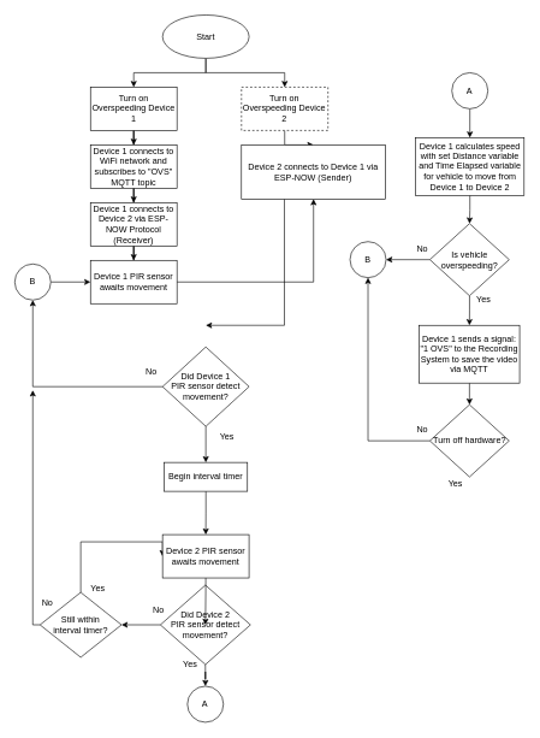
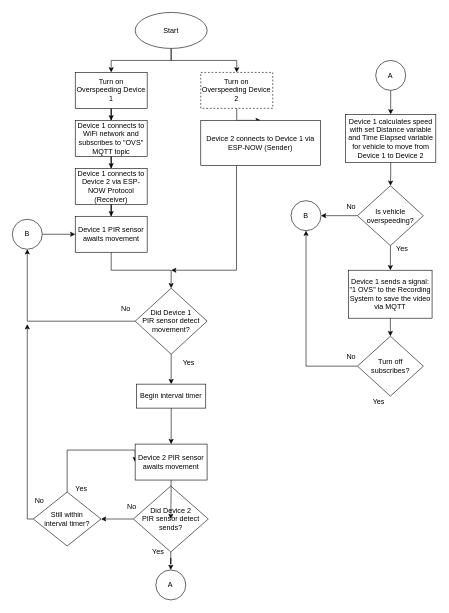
  <mxCell id="0" />
  <mxCell id="1" parent="0" />
  <mxCell id="2" style="edgeStyle=orthogonalEdgeStyle;rounded=0;orthogonalLoop=1;jettySize=auto;html=1;entryX=0.5;entryY=0;entryDx=0;entryDy=0;" edge="1" parent="1" source="4" target="28"><mxGeometry relative="1" as="geometry" /></mxCell>
  <mxCell id="3" style="edgeStyle=orthogonalEdgeStyle;rounded=0;orthogonalLoop=1;jettySize=auto;html=1;" edge="1" parent="1" source="4" target="30"><mxGeometry relative="1" as="geometry" /></mxCell>
  <mxCell id="4" value="Start" style="ellipse;whiteSpace=wrap;html=1;" parent="1" vertex="1"><mxGeometry x="225" y="20" width="120" height="60" as="geometry" /></mxCell>
  <mxCell id="5" style="edgeStyle=orthogonalEdgeStyle;rounded=0;orthogonalLoop=1;jettySize=auto;html=1;entryX=0.5;entryY=0;entryDx=0;entryDy=0;" edge="1" parent="1" source="7" target="11"><mxGeometry relative="1" as="geometry" /></mxCell>
  <mxCell id="6" style="edgeStyle=orthogonalEdgeStyle;rounded=0;orthogonalLoop=1;jettySize=auto;html=1;entryX=0.5;entryY=1;entryDx=0;entryDy=0;" edge="1" parent="1" source="7" target="50"><mxGeometry relative="1" as="geometry" /></mxCell>
  <mxCell id="7" value="Did Device 1 &lt;br&gt;PIR sensor detect movement?" style="rhombus;whiteSpace=wrap;html=1;" parent="1" vertex="1"><mxGeometry x="225" y="480" width="120" height="110" as="geometry" /></mxCell>
  <mxCell id="8" value="No" style="text;html=1;align=center;verticalAlign=middle;resizable=0;points=[];autosize=1;strokeColor=none;fillColor=none;" parent="1" vertex="1"><mxGeometry x="189.44" y="500" width="40" height="30" as="geometry" /></mxCell>
  <mxCell id="9" value="Yes" style="text;html=1;align=center;verticalAlign=middle;resizable=0;points=[];autosize=1;strokeColor=none;fillColor=none;" parent="1" vertex="1"><mxGeometry x="294.44" y="590" width="40" height="30" as="geometry" /></mxCell>
  <mxCell id="10" style="edgeStyle=orthogonalEdgeStyle;rounded=0;orthogonalLoop=1;jettySize=auto;html=1;entryX=0.5;entryY=0;entryDx=0;entryDy=0;" edge="1" parent="1" source="11" target="40"><mxGeometry relative="1" as="geometry" /></mxCell>
  <mxCell id="11" value="Begin interval timer" style="rounded=0;whiteSpace=wrap;html=1;" parent="1" vertex="1"><mxGeometry x="227.25" y="640" width="115.5" height="40" as="geometry" /></mxCell>
  <mxCell id="12" value="" style="edgeStyle=orthogonalEdgeStyle;rounded=0;orthogonalLoop=1;jettySize=auto;html=1;entryX=0.5;entryY=0;entryDx=0;entryDy=0;" parent="1" source="14" target="51" edge="1"><mxGeometry relative="1" as="geometry"><mxPoint x="285" y="950" as="targetPoint" /><Array as="points" /></mxGeometry></mxCell>
  <mxCell id="13" value="" style="edgeStyle=orthogonalEdgeStyle;rounded=0;orthogonalLoop=1;jettySize=auto;html=1;" parent="1" source="14" target="20" edge="1"><mxGeometry relative="1" as="geometry" /></mxCell>
- <mxCell id="14" value="Did Device 2&lt;br style=&quot;border-color: var(--border-color);&quot;&gt;PIR sensor detect movement?" style="rhombus;whiteSpace=wrap;html=1;rounded=0;" parent="1" vertex="1"><mxGeometry x="221.94" y="810" width="125" height="110" as="geometry" /></mxCell>
+ <mxCell id="14" value="Did Device 2&lt;br style=&quot;border-color: var(--border-color);&quot;&gt;PIR sensor detect sends?" style="rhombus;whiteSpace=wrap;html=1;rounded=0;" parent="1" vertex="1"><mxGeometry x="221.94" y="810" width="125" height="110" as="geometry" /></mxCell>
  <mxCell id="15" style="edgeStyle=orthogonalEdgeStyle;rounded=0;orthogonalLoop=1;jettySize=auto;html=1;" edge="1" parent="1" source="16" target="43"><mxGeometry relative="1" as="geometry" /></mxCell>
  <mxCell id="16" value="Device 1 calculates speed with set Distance variable and Time Elapsed variable for vehicle to move from Device 1 to Device 2" style="whiteSpace=wrap;html=1;rounded=0;" parent="1" vertex="1"><mxGeometry x="576" y="190" width="150.5" height="80" as="geometry" /></mxCell>
  <mxCell id="17" value="Yes" style="text;html=1;align=center;verticalAlign=middle;resizable=0;points=[];autosize=1;strokeColor=none;fillColor=none;" parent="1" vertex="1"><mxGeometry x="243.44" y="905" width="40" height="30" as="geometry" /></mxCell>
  <mxCell id="18" style="edgeStyle=orthogonalEdgeStyle;rounded=0;orthogonalLoop=1;jettySize=auto;html=1;exitX=0.5;exitY=0;exitDx=0;exitDy=0;entryX=0;entryY=0.5;entryDx=0;entryDy=0;" edge="1" parent="1" source="20" target="40"><mxGeometry relative="1" as="geometry"><mxPoint x="55" y="540" as="targetPoint" /><Array as="points"><mxPoint x="111" y="750" /></Array></mxGeometry></mxCell>
  <mxCell id="19" style="edgeStyle=orthogonalEdgeStyle;rounded=0;orthogonalLoop=1;jettySize=auto;html=1;" edge="1" parent="1" source="20"><mxGeometry relative="1" as="geometry"><mxPoint x="45" y="540" as="targetPoint" /><Array as="points"><mxPoint x="45" y="865" /></Array></mxGeometry></mxCell>
  <mxCell id="20" value="Still within &lt;br&gt;interval timer?" style="rhombus;whiteSpace=wrap;html=1;rounded=0;" parent="1" vertex="1"><mxGeometry x="55" y="820" width="113" height="90" as="geometry" /></mxCell>
  <mxCell id="21" value="No" style="text;html=1;align=center;verticalAlign=middle;resizable=0;points=[];autosize=1;strokeColor=none;fillColor=none;" parent="1" vertex="1"><mxGeometry x="45" y="820" width="40" height="30" as="geometry" /></mxCell>
  <mxCell id="22" value="No" style="text;html=1;align=center;verticalAlign=middle;resizable=0;points=[];autosize=1;strokeColor=none;fillColor=none;" parent="1" vertex="1"><mxGeometry x="198.69" y="830" width="40" height="30" as="geometry" /></mxCell>
  <mxCell id="23" style="edgeStyle=orthogonalEdgeStyle;rounded=0;orthogonalLoop=1;jettySize=auto;html=1;entryX=0.5;entryY=1;entryDx=0;entryDy=0;" edge="1" parent="1" source="24" target="52"><mxGeometry relative="1" as="geometry" /></mxCell>
- <mxCell id="24" value="Turn off hardware?" style="rhombus;whiteSpace=wrap;html=1;rounded=0;" parent="1" vertex="1"><mxGeometry x="595.75" y="560" width="110" height="100" as="geometry" /></mxCell>
+ <mxCell id="24" value="Turn off subscribes?" style="rhombus;whiteSpace=wrap;html=1;rounded=0;" parent="1" vertex="1"><mxGeometry x="595.75" y="560" width="110" height="100" as="geometry" /></mxCell>
  <mxCell id="25" value="No" style="text;html=1;align=center;verticalAlign=middle;resizable=0;points=[];autosize=1;strokeColor=none;fillColor=none;" parent="1" vertex="1"><mxGeometry x="565" y="580" width="40" height="30" as="geometry" /></mxCell>
  <mxCell id="26" value="Yes" style="text;html=1;align=center;verticalAlign=middle;resizable=0;points=[];autosize=1;strokeColor=none;fillColor=none;" parent="1" vertex="1"><mxGeometry x="610.75" y="655" width="40" height="30" as="geometry" /></mxCell>
  <mxCell id="27" style="edgeStyle=orthogonalEdgeStyle;rounded=0;orthogonalLoop=1;jettySize=auto;html=1;entryX=0.5;entryY=0;entryDx=0;entryDy=0;" edge="1" parent="1" source="28" target="32"><mxGeometry relative="1" as="geometry" /></mxCell>
  <mxCell id="28" value="Turn on Overspeeding Device 1" style="whiteSpace=wrap;html=1;" vertex="1" parent="1"><mxGeometry x="125" y="120" width="120" height="60" as="geometry" /></mxCell>
  <mxCell id="29" style="edgeStyle=orthogonalEdgeStyle;rounded=0;orthogonalLoop=1;jettySize=auto;html=1;entryX=0.5;entryY=0;entryDx=0;entryDy=0;" edge="1" parent="1" source="30" target="38"><mxGeometry relative="1" as="geometry" /></mxCell>
  <mxCell id="30" value="Turn on Overspeeding Device 2" style="whiteSpace=wrap;html=1;dashed=1;" vertex="1" parent="1"><mxGeometry x="334.44" y="120" width="120" height="60" as="geometry" /></mxCell>
  <mxCell id="31" style="edgeStyle=orthogonalEdgeStyle;rounded=0;orthogonalLoop=1;jettySize=auto;html=1;" edge="1" parent="1" source="32" target="34"><mxGeometry relative="1" as="geometry" /></mxCell>
  <mxCell id="32" value="Device 1 connects to WiFi network and subscribes to &quot;OVS&quot; MQTT topic" style="whiteSpace=wrap;html=1;" vertex="1" parent="1"><mxGeometry x="125" y="200" width="120" height="60" as="geometry" /></mxCell>
  <mxCell id="33" style="edgeStyle=orthogonalEdgeStyle;rounded=0;orthogonalLoop=1;jettySize=auto;html=1;entryX=0.5;entryY=0;entryDx=0;entryDy=0;" edge="1" parent="1" source="34" target="36"><mxGeometry relative="1" as="geometry" /></mxCell>
  <mxCell id="34" value="Device 1 connects to Device 2 via ESP-NOW Protocol (Receiver)" style="whiteSpace=wrap;html=1;" vertex="1" parent="1"><mxGeometry x="125" y="280" width="120" height="60" as="geometry" /></mxCell>
- <mxCell id="35" style="edgeStyle=orthogonalEdgeStyle;rounded=0;orthogonalLoop=1;jettySize=auto;html=1;" edge="1" parent="1" source="36" target="38"><mxGeometry relative="1" as="geometry" /></mxCell>
+ <mxCell id="35" style="edgeStyle=orthogonalEdgeStyle;rounded=0;orthogonalLoop=1;jettySize=auto;html=1;entryX=0.5;entryY=0;entryDx=0;entryDy=0;" edge="1" parent="1" source="36" target="7"><mxGeometry relative="1" as="geometry" /></mxCell>
  <mxCell id="36" value="Device 1 PIR sensor awaits movement" style="whiteSpace=wrap;html=1;" vertex="1" parent="1"><mxGeometry x="125" y="360" width="120" height="60" as="geometry" /></mxCell>
  <mxCell id="37" style="edgeStyle=orthogonalEdgeStyle;rounded=0;orthogonalLoop=1;jettySize=auto;html=1;" edge="1" parent="1" source="38"><mxGeometry relative="1" as="geometry"><mxPoint x="285" y="450" as="targetPoint" /><Array as="points"><mxPoint x="394" y="450" /></Array></mxGeometry></mxCell>
  <mxCell id="38" value="Device 2 connects to Device 1 via ESP-NOW (Sender)" style="whiteSpace=wrap;html=1;" vertex="1" parent="1"><mxGeometry x="334.44" y="200" width="200" height="75" as="geometry" /></mxCell>
  <mxCell id="39" style="edgeStyle=orthogonalEdgeStyle;rounded=0;orthogonalLoop=1;jettySize=auto;html=1;" edge="1" parent="1" source="40" target="14"><mxGeometry relative="1" as="geometry" /></mxCell>
  <mxCell id="40" value="Device 2 PIR sensor awaits movement" style="whiteSpace=wrap;html=1;" vertex="1" parent="1"><mxGeometry x="224.94" y="740" width="120" height="60" as="geometry" /></mxCell>
  <mxCell id="41" style="edgeStyle=orthogonalEdgeStyle;rounded=0;orthogonalLoop=1;jettySize=auto;html=1;entryX=0.5;entryY=0;entryDx=0;entryDy=0;" edge="1" parent="1" source="43" target="45"><mxGeometry relative="1" as="geometry" /></mxCell>
  <mxCell id="42" style="edgeStyle=orthogonalEdgeStyle;rounded=0;orthogonalLoop=1;jettySize=auto;html=1;entryX=1;entryY=0.5;entryDx=0;entryDy=0;" edge="1" parent="1" source="43" target="52"><mxGeometry relative="1" as="geometry" /></mxCell>
  <mxCell id="43" value="Is vehicle overspeeding?" style="rhombus;whiteSpace=wrap;html=1;" vertex="1" parent="1"><mxGeometry x="595.75" y="309" width="110" height="100" as="geometry" /></mxCell>
  <mxCell id="44" style="edgeStyle=orthogonalEdgeStyle;rounded=0;orthogonalLoop=1;jettySize=auto;html=1;entryX=0.5;entryY=0;entryDx=0;entryDy=0;" edge="1" parent="1" source="45" target="24"><mxGeometry relative="1" as="geometry" /></mxCell>
  <mxCell id="45" value="Device 1 sends a signal: &quot;1 OVS&quot; to the Recording System to save the video via MQTT" style="whiteSpace=wrap;html=1;rounded=0;" vertex="1" parent="1"><mxGeometry x="581" y="450" width="139.25" height="80" as="geometry" /></mxCell>
  <mxCell id="46" value="Yes" style="text;html=1;align=center;verticalAlign=middle;resizable=0;points=[];autosize=1;strokeColor=none;fillColor=none;" vertex="1" parent="1"><mxGeometry x="115" y="800" width="40" height="30" as="geometry" /></mxCell>
  <mxCell id="47" value="Yes" style="text;html=1;align=center;verticalAlign=middle;resizable=0;points=[];autosize=1;strokeColor=none;fillColor=none;" vertex="1" parent="1"><mxGeometry x="649.75" y="400" width="40" height="30" as="geometry" /></mxCell>
  <mxCell id="48" value="No" style="text;html=1;align=center;verticalAlign=middle;resizable=0;points=[];autosize=1;strokeColor=none;fillColor=none;" vertex="1" parent="1"><mxGeometry x="565" y="330" width="40" height="30" as="geometry" /></mxCell>
  <mxCell id="49" style="edgeStyle=orthogonalEdgeStyle;rounded=0;orthogonalLoop=1;jettySize=auto;html=1;entryX=0;entryY=0.5;entryDx=0;entryDy=0;" edge="1" parent="1" source="50" target="36"><mxGeometry relative="1" as="geometry" /></mxCell>
  <mxCell id="50" value="B" style="ellipse;whiteSpace=wrap;html=1;aspect=fixed;" vertex="1" parent="1"><mxGeometry x="20" y="365" width="50" height="50" as="geometry" /></mxCell>
  <mxCell id="51" value="A" style="ellipse;whiteSpace=wrap;html=1;aspect=fixed;" vertex="1" parent="1"><mxGeometry x="259.44" y="950" width="50" height="50" as="geometry" /></mxCell>
  <mxCell id="52" value="B" style="ellipse;whiteSpace=wrap;html=1;aspect=fixed;" vertex="1" parent="1"><mxGeometry x="485" y="334" width="50" height="50" as="geometry" /></mxCell>
  <mxCell id="53" style="edgeStyle=orthogonalEdgeStyle;rounded=0;orthogonalLoop=1;jettySize=auto;html=1;entryX=0.5;entryY=0;entryDx=0;entryDy=0;" edge="1" parent="1" source="54" target="16"><mxGeometry relative="1" as="geometry" /></mxCell>
  <mxCell id="54" value="A" style="ellipse;whiteSpace=wrap;html=1;aspect=fixed;" vertex="1" parent="1"><mxGeometry x="626.25" y="100" width="50" height="50" as="geometry" /></mxCell>
